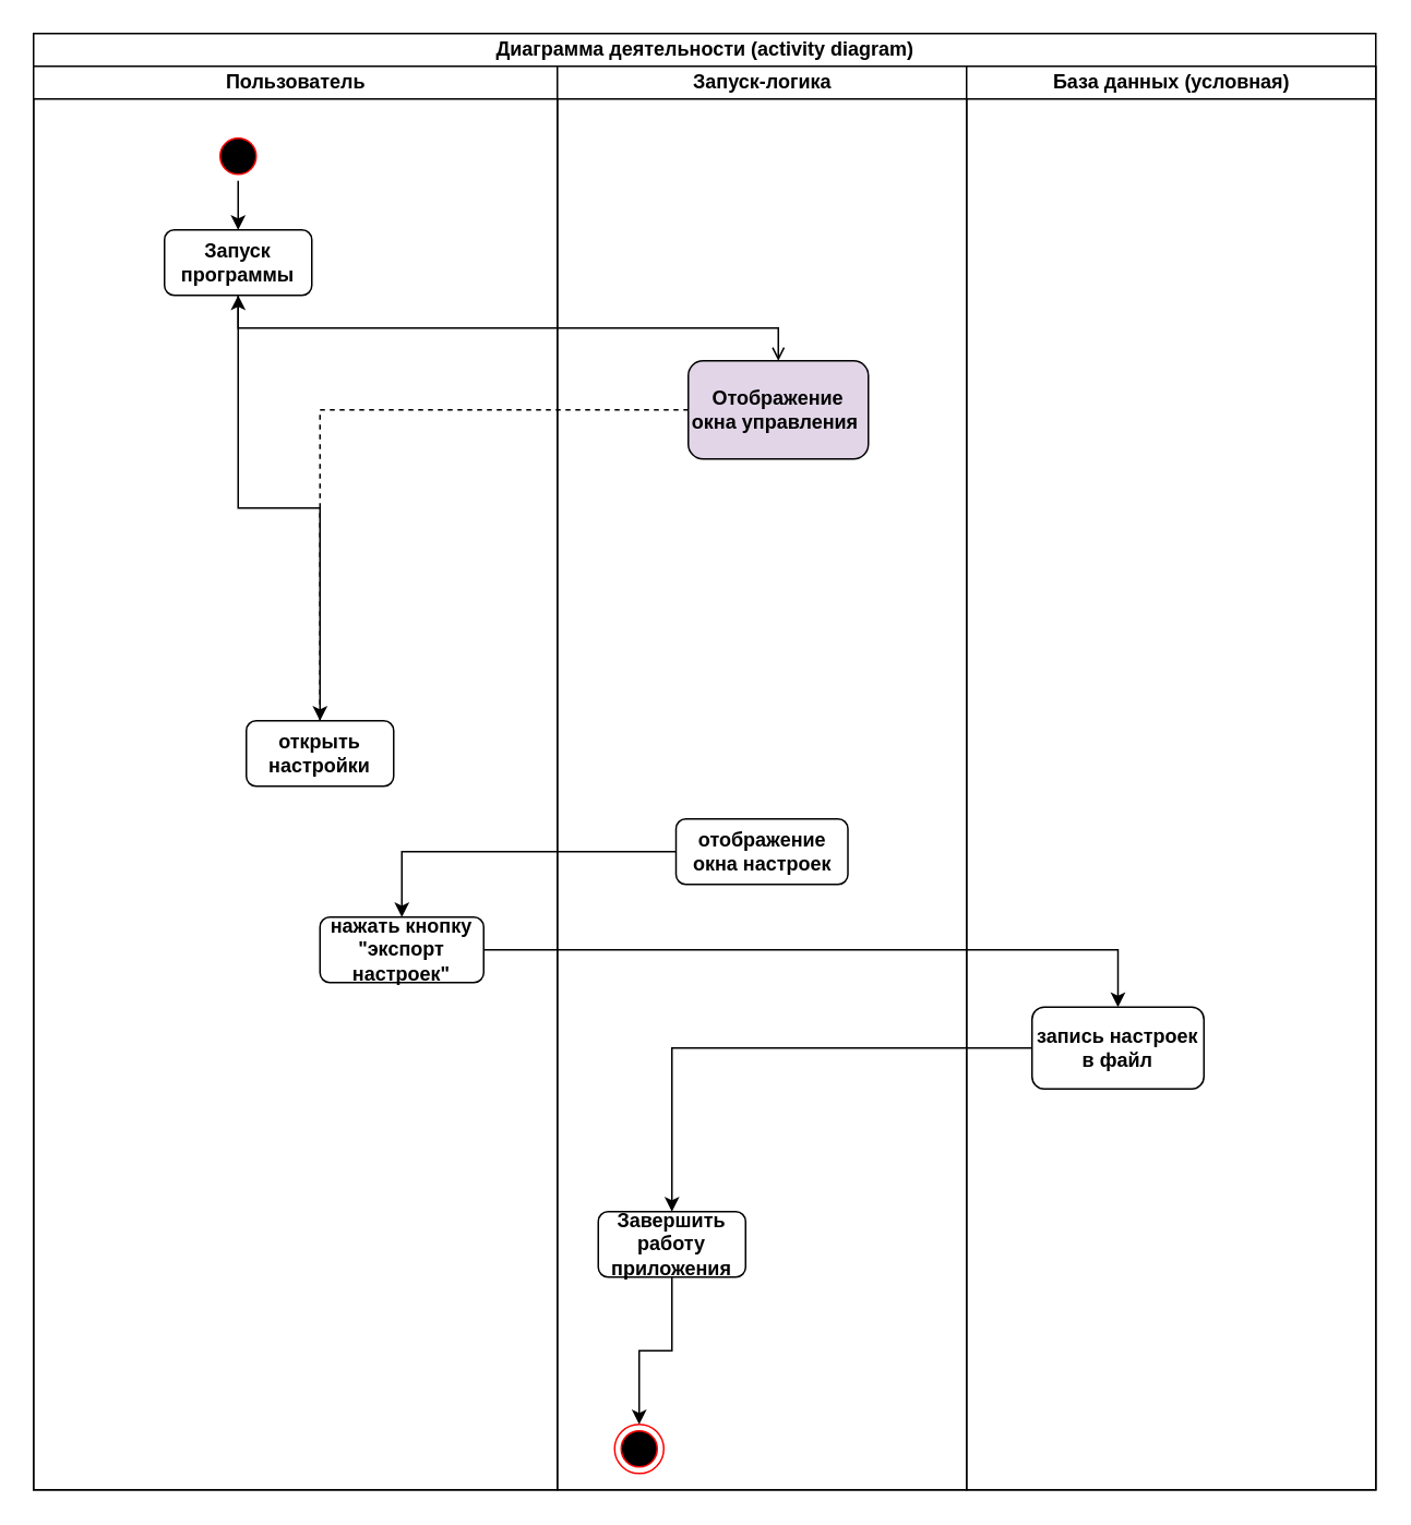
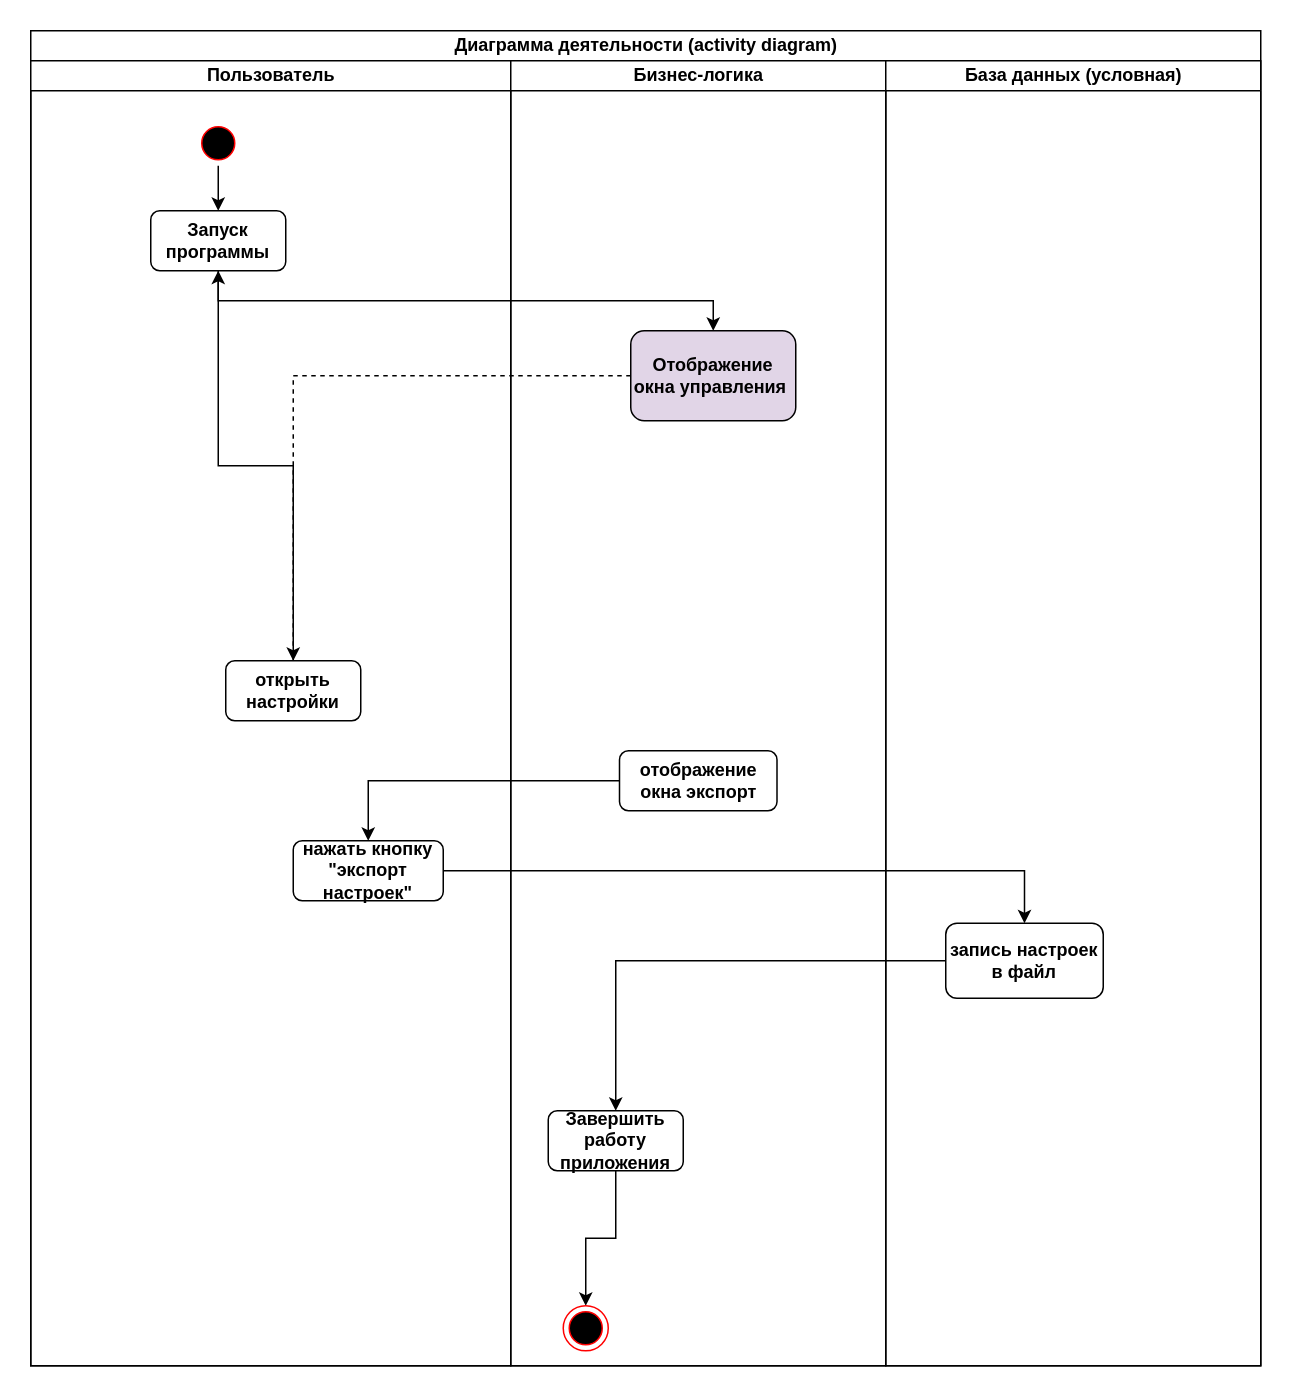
  <mxCell id="0" />
  <mxCell id="1" parent="0" />
  <mxCell id="2" value="Диаграмма деятельности (activity diagram)" style="swimlane;html=1;childLayout=stackLayout;resizeParent=1;resizeParentMax=0;startSize=20;" parent="1" vertex="1"><mxGeometry x="20" y="20" width="820" height="890" as="geometry" /></mxCell>
  <mxCell id="3" value="Пользователь" style="swimlane;html=1;startSize=20;" parent="2" vertex="1"><mxGeometry y="20" width="320" height="870" as="geometry" /></mxCell>
  <mxCell id="4" style="edgeStyle=orthogonalEdgeStyle;rounded=0;orthogonalLoop=1;jettySize=auto;html=1;entryX=0.5;entryY=0;entryDx=0;entryDy=0;" parent="3" source="5" target="6" edge="1"><mxGeometry relative="1" as="geometry" /></mxCell>
  <mxCell id="5" value="" style="ellipse;html=1;shape=startState;fillColor=#000000;strokeColor=#ff0000;" parent="3" vertex="1"><mxGeometry x="110" y="40" width="30" height="30" as="geometry" /></mxCell>
  <mxCell id="6" value="&lt;b&gt;Запуск программы&lt;/b&gt;" style="rounded=1;whiteSpace=wrap;html=1;" parent="3" vertex="1"><mxGeometry x="80" y="100" width="90" height="40" as="geometry" /></mxCell>
  <mxCell id="7" value="&lt;b&gt;открыть настройки&lt;/b&gt;" style="rounded=1;whiteSpace=wrap;html=1;" parent="3" vertex="1"><mxGeometry x="130" y="400" width="90" height="40" as="geometry" /></mxCell>
  <mxCell id="8" value="&lt;b&gt;нажать кнопку &quot;экспорт настроек&quot;&lt;/b&gt;" style="rounded=1;whiteSpace=wrap;html=1;" parent="3" vertex="1"><mxGeometry x="175" y="520" width="100" height="40" as="geometry" /></mxCell>
- <mxCell id="9" value="Запуск-логика" style="swimlane;html=1;startSize=20;" parent="2" vertex="1"><mxGeometry x="320" y="20" width="250" height="870" as="geometry" /></mxCell>
+ <mxCell id="9" value="Бизнес-логика" style="swimlane;html=1;startSize=20;" parent="2" vertex="1"><mxGeometry x="320" y="20" width="250" height="870" as="geometry" /></mxCell>
  <mxCell id="10" value="&lt;b&gt;Отображение окна управления&amp;nbsp;&lt;/b&gt;" style="rounded=1;whiteSpace=wrap;html=1;fillColor=#e1d5e7;" parent="9" vertex="1"><mxGeometry x="80" y="180" width="110" height="60" as="geometry" /></mxCell>
- <mxCell id="11" value="&lt;b&gt;отображение окна настроек&lt;/b&gt;" style="rounded=1;whiteSpace=wrap;html=1;" parent="9" vertex="1"><mxGeometry x="72.5" y="460" width="105" height="40" as="geometry" /></mxCell>
+ <mxCell id="11" value="&lt;b&gt;отображение окна экспорт&lt;/b&gt;" style="rounded=1;whiteSpace=wrap;html=1;" parent="9" vertex="1"><mxGeometry x="72.5" y="460" width="105" height="40" as="geometry" /></mxCell>
  <mxCell id="12" style="edgeStyle=orthogonalEdgeStyle;rounded=0;orthogonalLoop=1;jettySize=auto;html=1;entryX=0.5;entryY=0;entryDx=0;entryDy=0;" parent="9" source="13" target="14" edge="1"><mxGeometry relative="1" as="geometry" /></mxCell>
  <mxCell id="13" value="&lt;b&gt;Завершить работу приложения&lt;/b&gt;" style="rounded=1;whiteSpace=wrap;html=1;" parent="9" vertex="1"><mxGeometry x="25" y="700" width="90" height="40" as="geometry" /></mxCell>
  <mxCell id="14" value="" style="ellipse;html=1;shape=endState;fillColor=#000000;strokeColor=#ff0000;" parent="9" vertex="1"><mxGeometry x="35" y="830" width="30" height="30" as="geometry" /></mxCell>
  <mxCell id="15" value="База данных (условная)" style="swimlane;html=1;startSize=20;" parent="2" vertex="1"><mxGeometry x="570" y="20" width="250" height="870" as="geometry" /></mxCell>
  <mxCell id="16" value="&lt;b&gt;запись настроек в файл&lt;/b&gt;" style="rounded=1;whiteSpace=wrap;html=1;" parent="15" vertex="1"><mxGeometry x="40" y="575" width="105" height="50" as="geometry" /></mxCell>
  <mxCell id="17" style="edgeStyle=orthogonalEdgeStyle;rounded=0;orthogonalLoop=1;jettySize=auto;html=1;" parent="2" source="7" target="6" edge="1"><mxGeometry relative="1" as="geometry" /></mxCell>
- <mxCell id="18" style="edgeStyle=orthogonalEdgeStyle;rounded=0;orthogonalLoop=1;jettySize=auto;html=1;entryX=0.5;entryY=0;entryDx=0;entryDy=0;endArrow=open;" parent="2" source="6" target="10" edge="1"><mxGeometry relative="1" as="geometry"><Array as="points"><mxPoint x="125" y="180" /><mxPoint x="455" y="180" /></Array></mxGeometry></mxCell>
+ <mxCell id="18" style="edgeStyle=orthogonalEdgeStyle;rounded=0;orthogonalLoop=1;jettySize=auto;html=1;entryX=0.5;entryY=0;entryDx=0;entryDy=0;" parent="2" source="6" target="10" edge="1"><mxGeometry relative="1" as="geometry"><Array as="points"><mxPoint x="125" y="180" /><mxPoint x="455" y="180" /></Array></mxGeometry></mxCell>
  <mxCell id="19" style="edgeStyle=orthogonalEdgeStyle;rounded=0;orthogonalLoop=1;jettySize=auto;html=1;entryX=0.5;entryY=0;entryDx=0;entryDy=0;dashed=1;" parent="2" source="10" target="7" edge="1"><mxGeometry relative="1" as="geometry"><mxPoint x="125" y="290" as="targetPoint" /></mxGeometry></mxCell>
  <mxCell id="20" style="edgeStyle=orthogonalEdgeStyle;rounded=0;orthogonalLoop=1;jettySize=auto;html=1;entryX=0.5;entryY=0;entryDx=0;entryDy=0;" parent="2" source="11" target="8" edge="1"><mxGeometry relative="1" as="geometry" /></mxCell>
  <mxCell id="21" style="edgeStyle=orthogonalEdgeStyle;rounded=0;orthogonalLoop=1;jettySize=auto;html=1;entryX=0.5;entryY=0;entryDx=0;entryDy=0;" parent="2" source="8" target="16" edge="1"><mxGeometry relative="1" as="geometry" /></mxCell>
  <mxCell id="22" style="edgeStyle=orthogonalEdgeStyle;rounded=0;orthogonalLoop=1;jettySize=auto;html=1;entryX=0.5;entryY=0;entryDx=0;entryDy=0;" edge="1" parent="2" source="16" target="13"><mxGeometry relative="1" as="geometry" /></mxCell>
